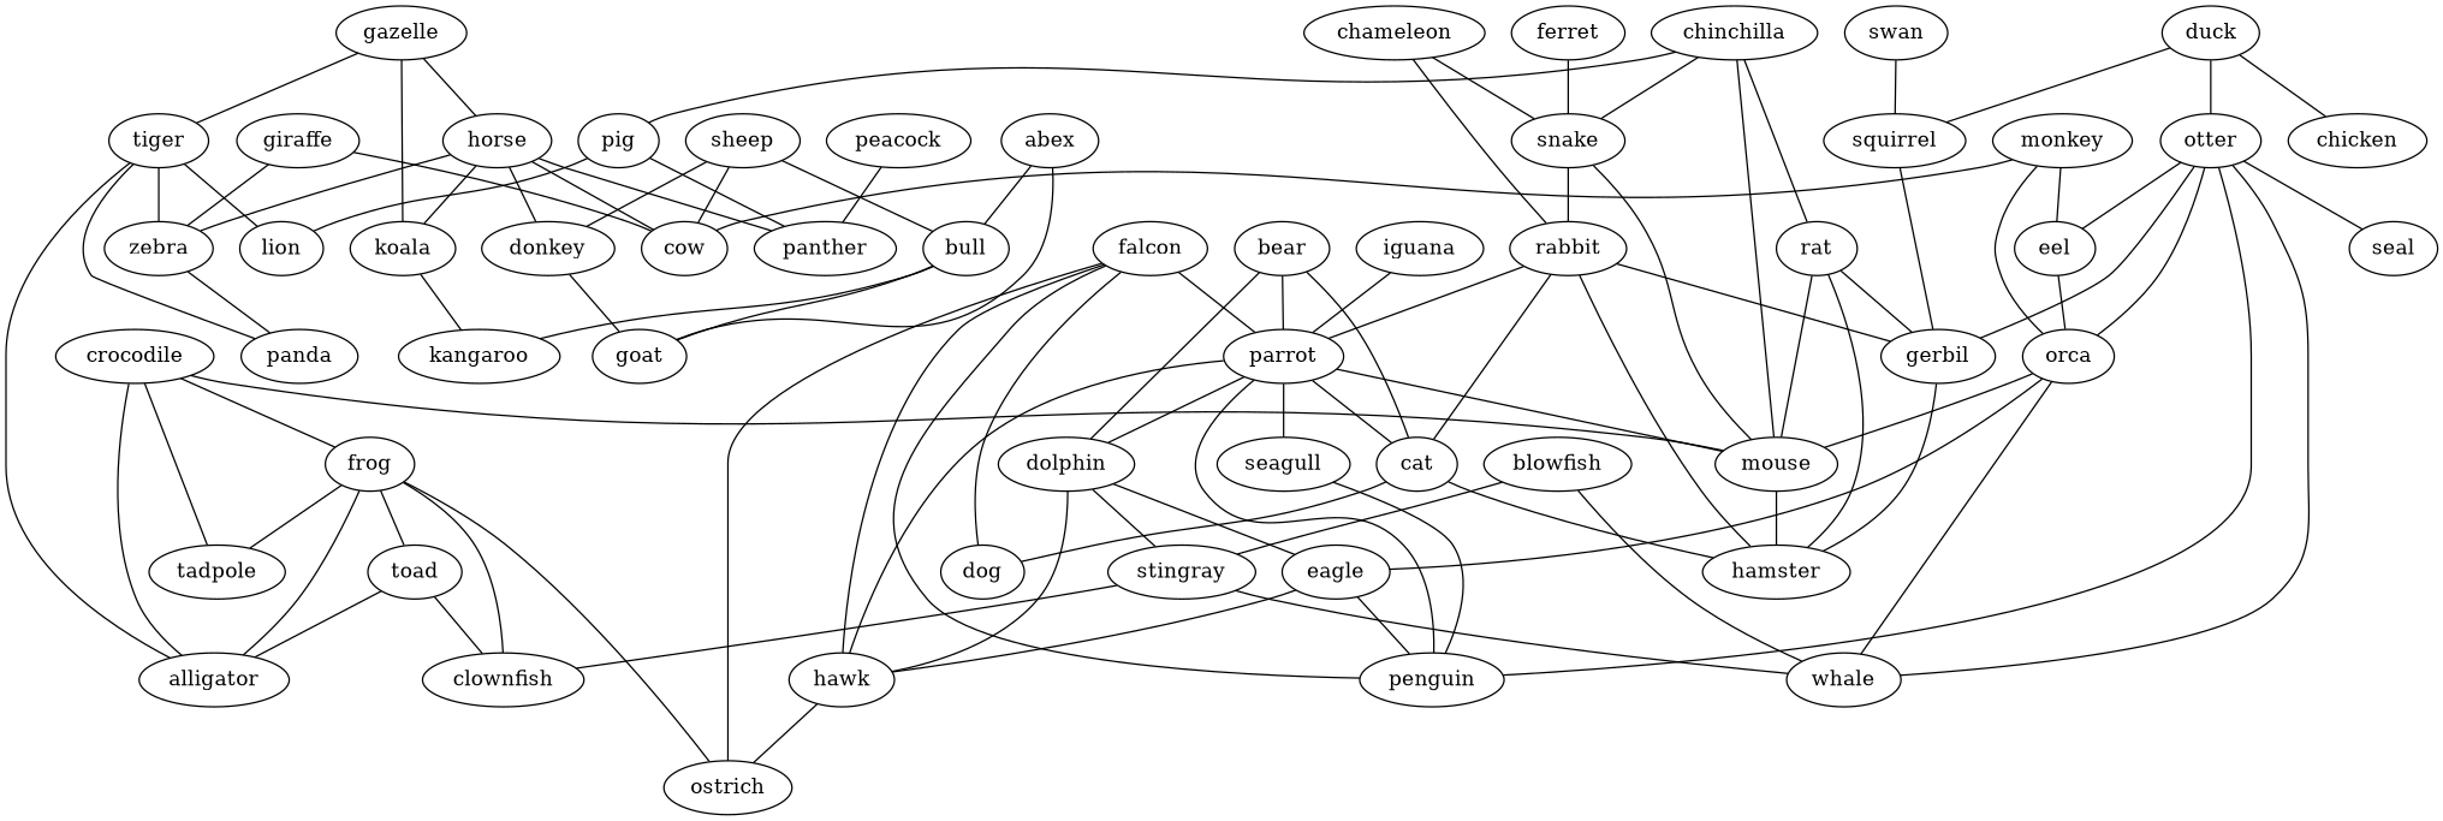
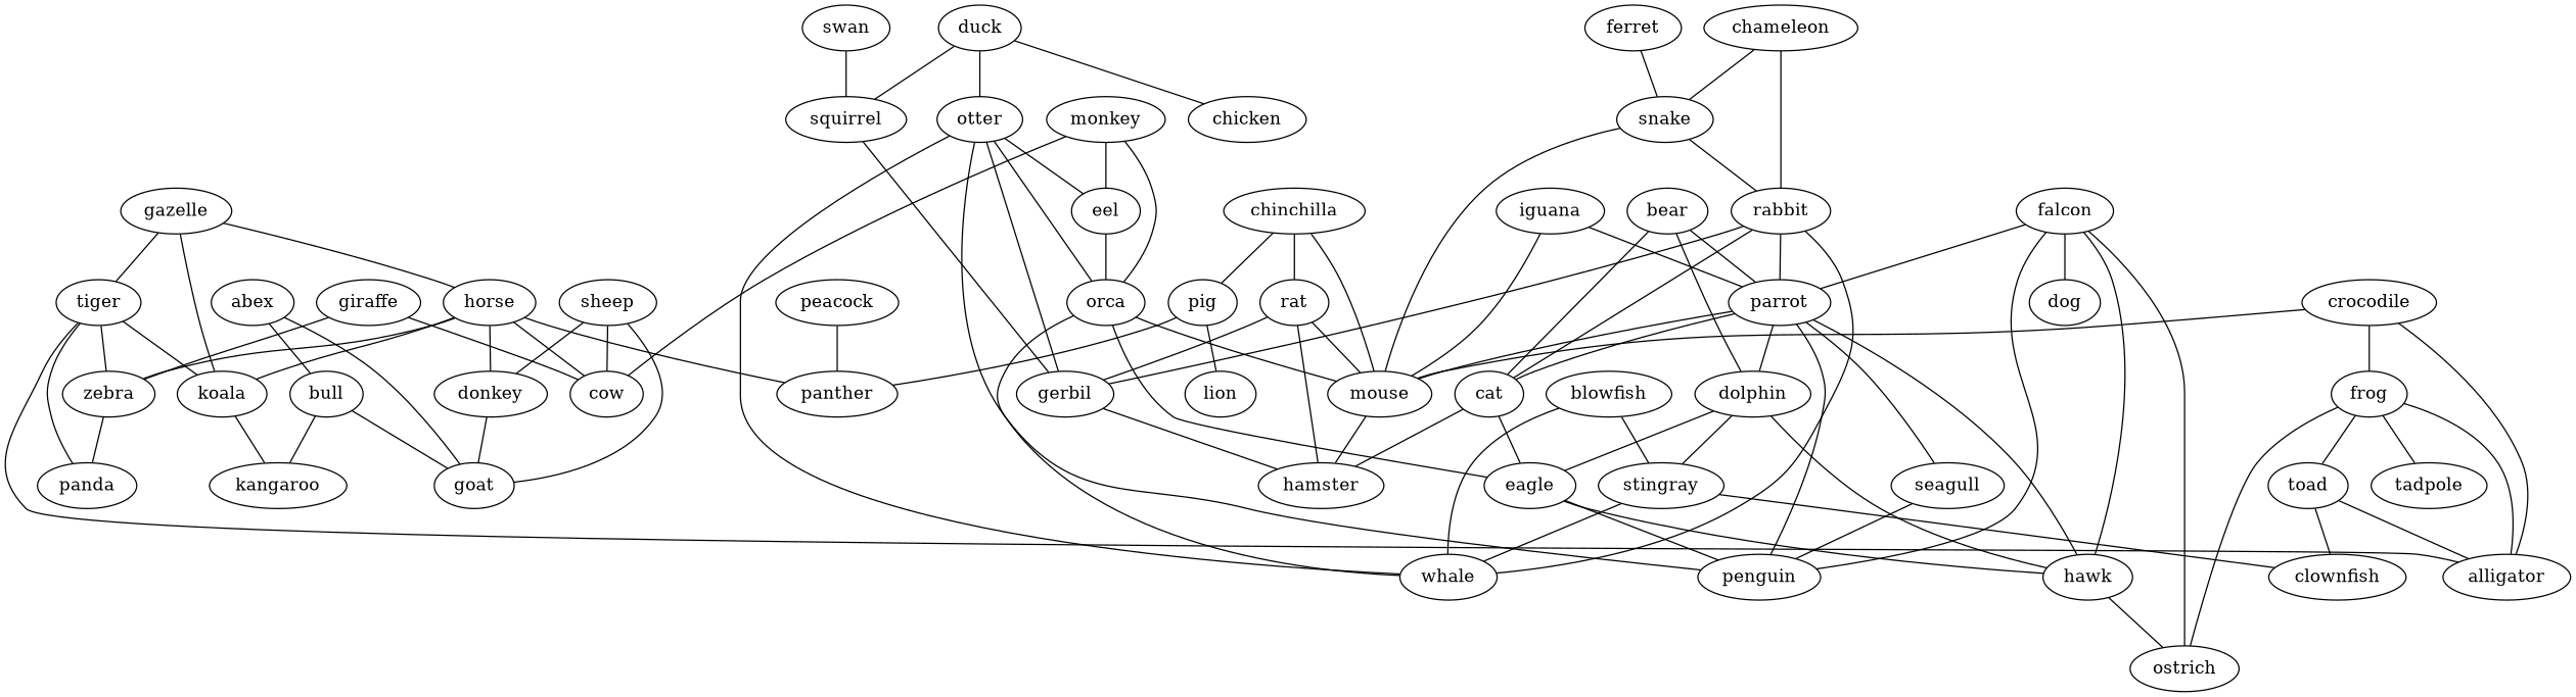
  strict graph {
    edge [weight=1]
    peacock
    panther
    gazelle
    horse
    tiger
    koala
    zebra
    donkey
    cow
    alligator
    lion
    panda
    kangaroo
    dolphin
    stingray
    hawk
    eagle
    clownfish
    whale
    abex
    bull
    goat
    crocodile
    frog
    mouse
    tadpole
    toad
    ostrich
    hamster
    duck
    chicken
    squirrel
    otter
    swan
    gerbil
    eel
    orca
    penguin
-   seal
    iguana
    parrot
    cat
    seagull
    sheep
    monkey
    chinchilla
    snake
    rat
    pig
    rabbit
    chameleon
    bear
    dog
    ferret
    giraffe
    falcon
    blowfish
    peacock -- panther
    gazelle -- horse
    gazelle -- tiger
    gazelle -- koala
    horse -- panther
    horse -- koala
    horse -- zebra
    horse -- donkey
    horse -- cow
    tiger -- zebra
    tiger -- alligator
-   tiger -- lion
+   tiger -- koala
    tiger -- panda
    koala -- kangaroo
    zebra -- panda
    donkey -- goat
    dolphin -- stingray
    dolphin -- hawk
    dolphin -- eagle
    stingray -- clownfish
    stingray -- whale
    hawk -- ostrich
    eagle -- hawk
    eagle -- penguin
    abex -- bull
    abex -- goat
    bull -- kangaroo
    bull -- goat
    crocodile -- alligator
    crocodile -- frog
    crocodile -- mouse
-   crocodile -- tadpole
    frog -- alligator
-   frog -- clownfish
    frog -- tadpole
    frog -- toad
    frog -- ostrich
    mouse -- hamster
    toad -- alligator
    toad -- clownfish
    duck -- chicken
    duck -- squirrel
    duck -- otter
    squirrel -- gerbil
    otter -- whale
    otter -- gerbil
    otter -- eel
    otter -- orca
    otter -- penguin
-   otter -- seal
    swan -- squirrel
    gerbil -- hamster
    eel -- orca
    orca -- eagle
    orca -- whale
    orca -- mouse
+   iguana -- mouse
    iguana -- parrot
    parrot -- dolphin
    parrot -- hawk
    parrot -- mouse
    parrot -- penguin
    parrot -- cat
    parrot -- seagull
    cat -- hamster
-   cat -- dog
+   cat -- eagle
    seagull -- penguin
    sheep -- donkey
    sheep -- cow
-   sheep -- bull
+   sheep -- goat
    monkey -- cow
    monkey -- eel
    monkey -- orca
    chinchilla -- mouse
-   chinchilla -- snake
    chinchilla -- rat
    chinchilla -- pig
    snake -- mouse
    snake -- rabbit
    rat -- mouse
    rat -- hamster
    rat -- gerbil
    pig -- panther
    pig -- lion
-   rabbit -- hamster
+   rabbit -- whale
    rabbit -- gerbil
    rabbit -- parrot
    rabbit -- cat
    chameleon -- snake
    chameleon -- rabbit
    bear -- dolphin
    bear -- parrot
    bear -- cat
    ferret -- snake
    giraffe -- zebra
    giraffe -- cow
    falcon -- hawk
    falcon -- ostrich
    falcon -- penguin
    falcon -- parrot
    falcon -- dog
    blowfish -- stingray
    blowfish -- whale
  }
